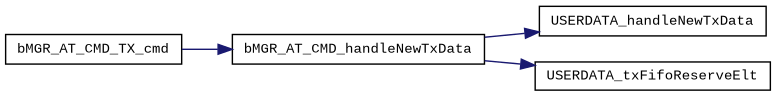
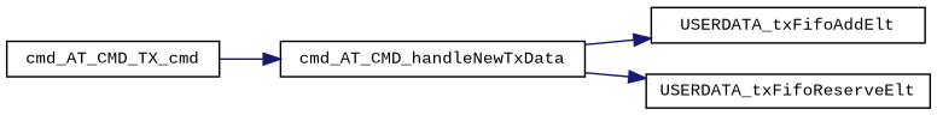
  digraph {
    fontname="Liberation Mono"
    rankdir=RL
    node [color=black fillcolor=white fontname="Liberation Mono" fontsize=10 shape=record style=filled]
    edge [color=midnightblue dir=back fontname="Liberation Mono" fontsize=10 labelfontname=Helvetica labelfontsize=10 style=solid]
-   n1 [height=0.2 label=USERDATA_handleNewTxData width=0.4]
-   n2 [height=0.2 label=bMGR_AT_CMD_handleNewTxData width=0.4]
+   n1 [height=0.2 label=USERDATA_txFifoAddElt width=0.4]
+   n2 [height=0.2 label=cmd_AT_CMD_handleNewTxData width=0.4]
    n3 [height=0.2 label=USERDATA_txFifoReserveElt width=0.4]
-   n4 [height=0.2 label=bMGR_AT_CMD_TX_cmd width=0.4]
+   n4 [height=0.2 label=cmd_AT_CMD_TX_cmd width=0.4]
    n1 -> n2
    n2 -> n4
    n3 -> n2
  }
